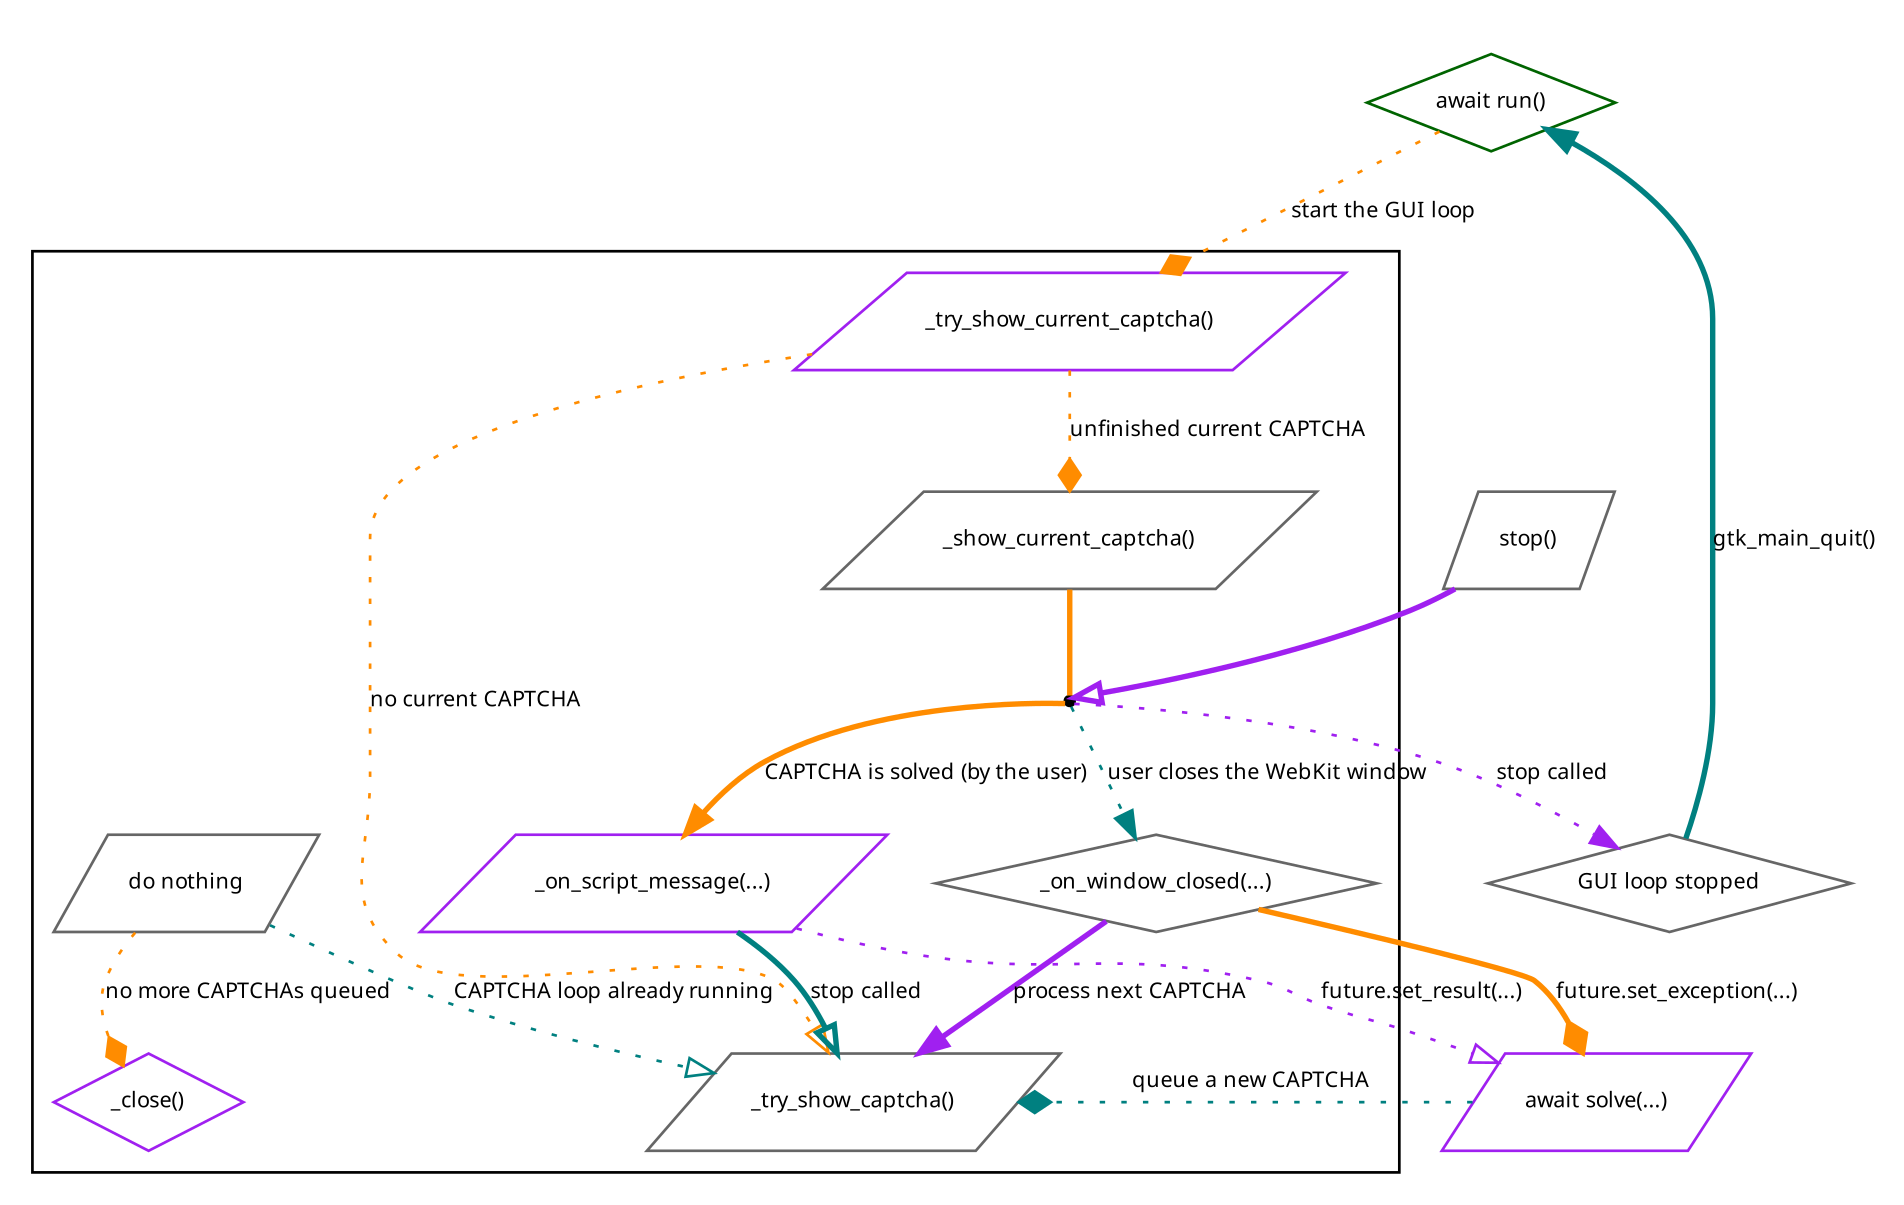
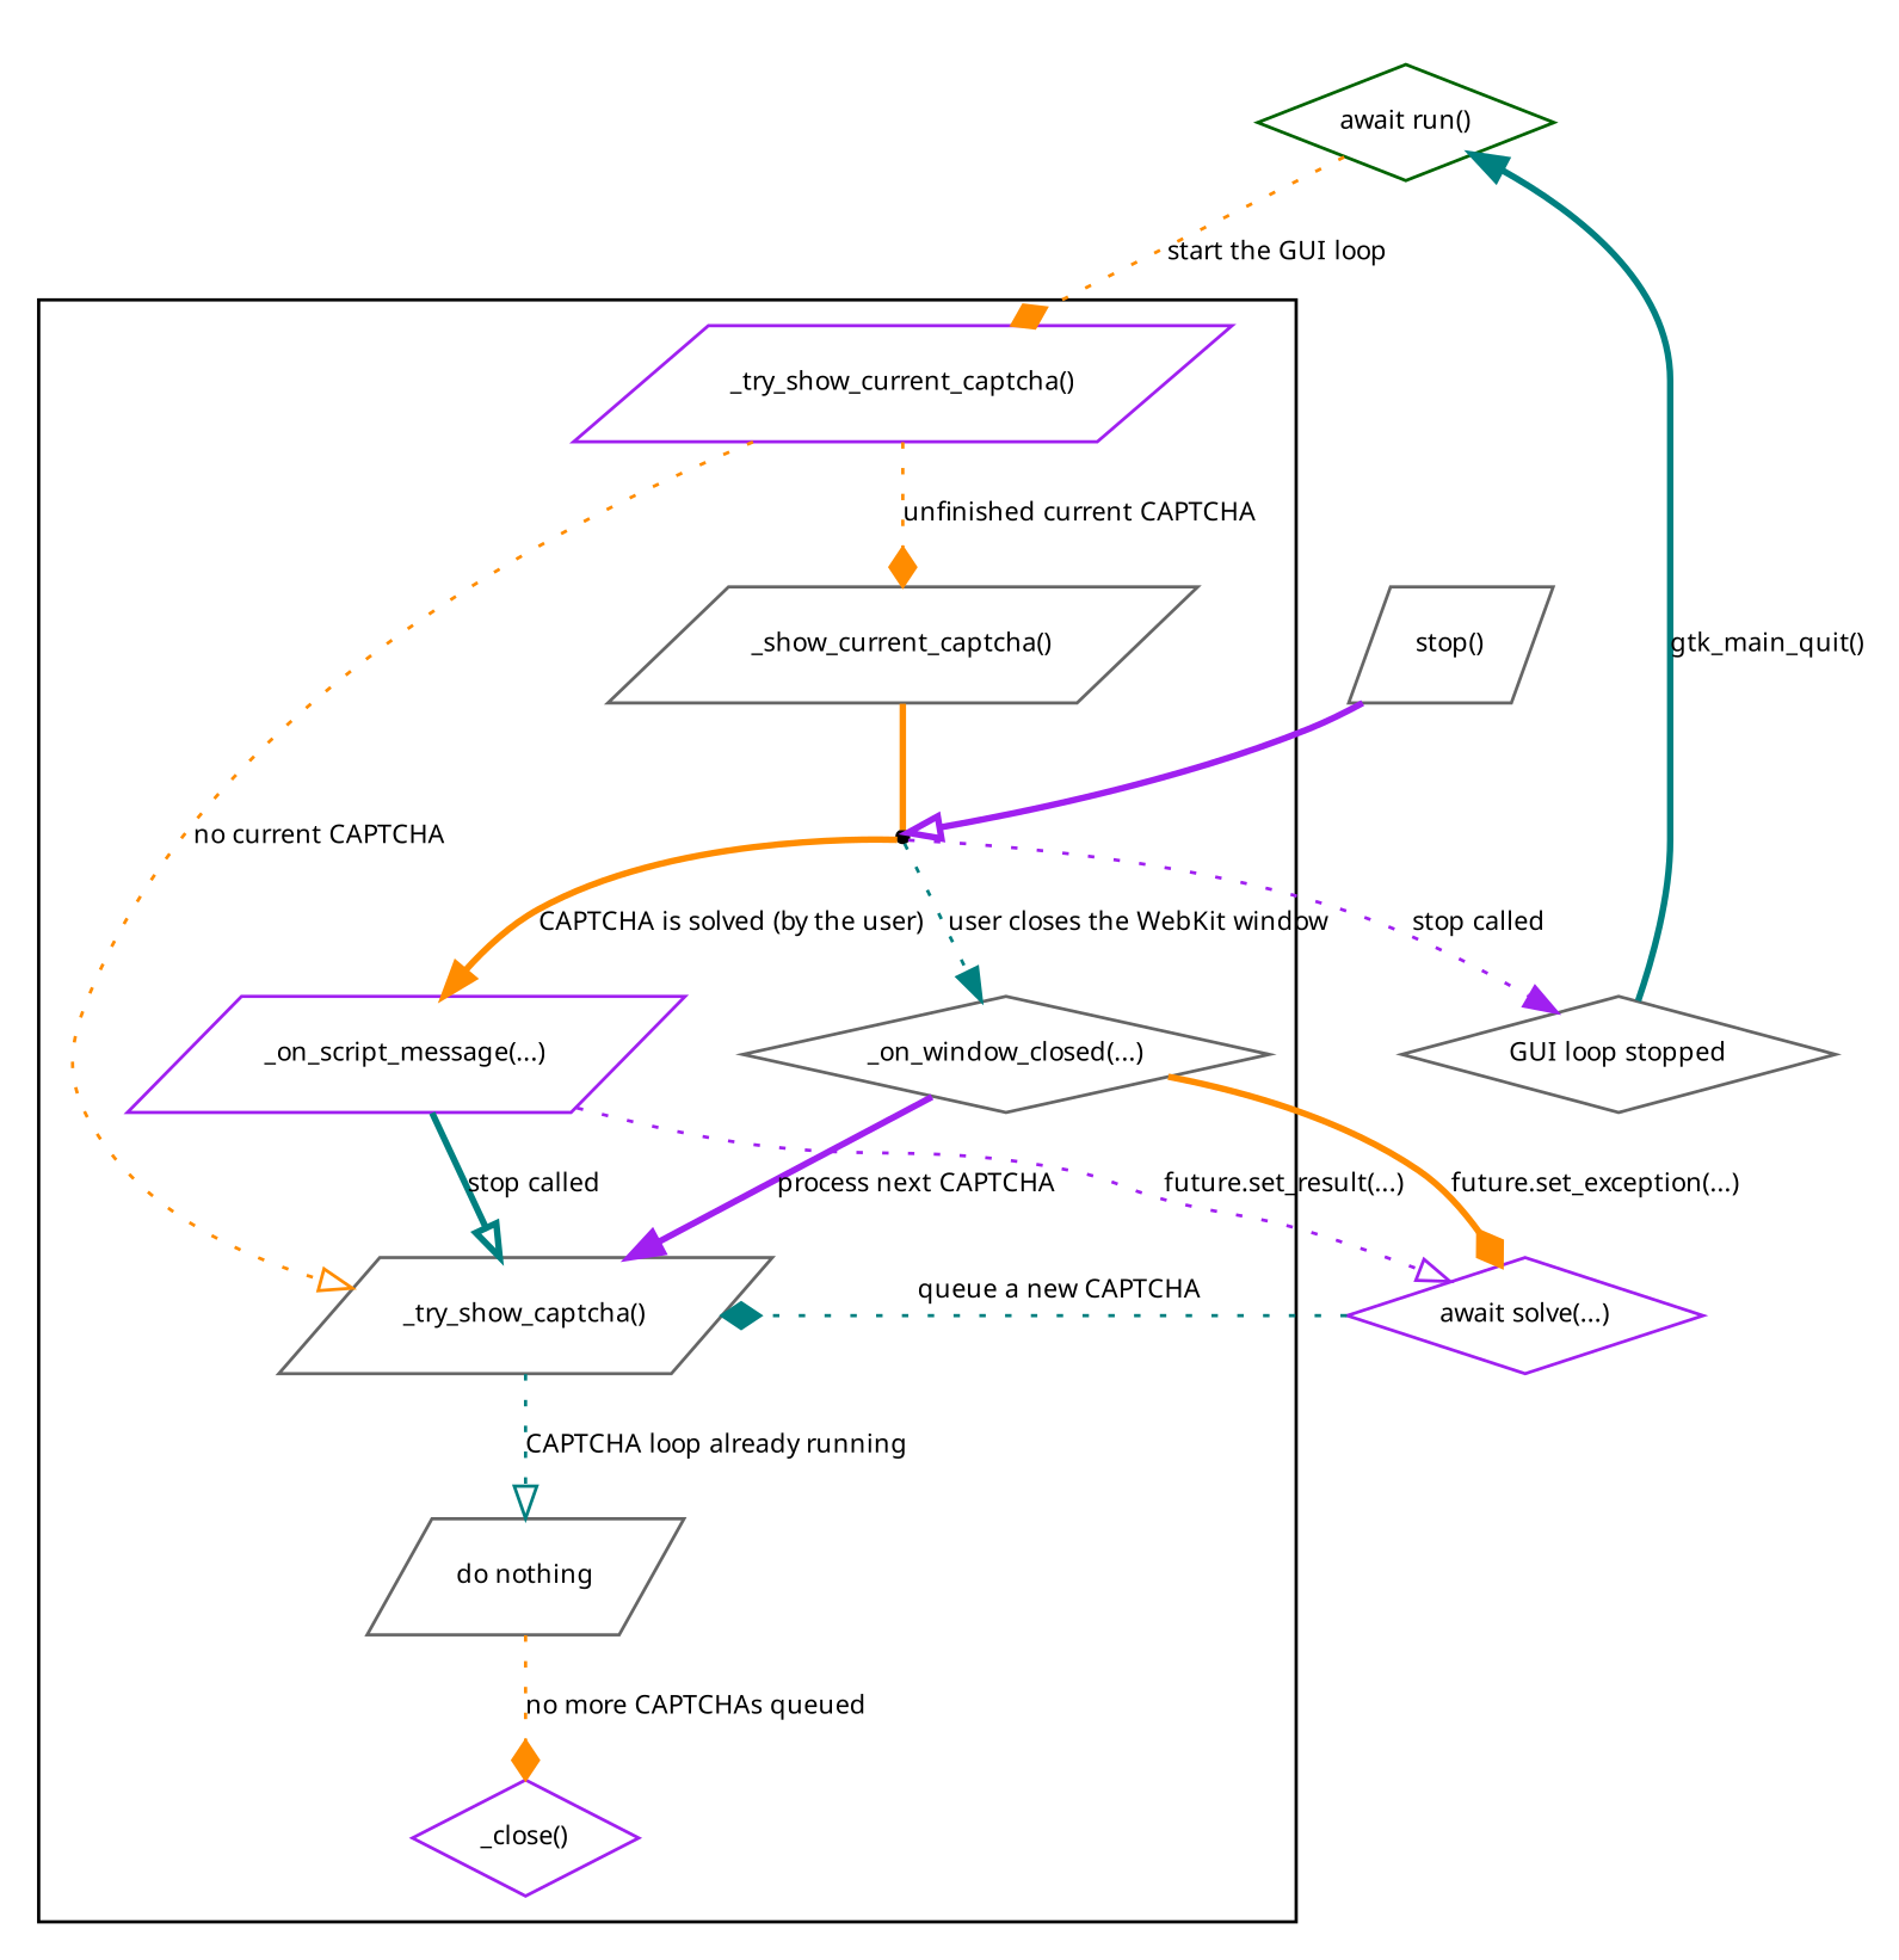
  digraph {
    fontname="sans-serif"
    fontsize=8
    rankdir=TB
    node [color=gray40 fontname="sans-serif" fontsize=8 shape=parallelogram]
    edge [arrowhead=normal color=darkorange fontname="sans-serif" fontsize=8 style=dotted]
    n1 [label="GUI loop stopped" shape=diamond]
    n2 [color=darkgreen label="await run()" shape=diamond]
-   n3 [color=purple label="await solve(...)"]
+   n3 [color=purple label="await solve(...)" shape=diamond]
    n4 [label="stop()"]
    n5 [color=purple label="_try_show_current_captcha()"]
    n6 [label="_try_show_captcha()"]
    idle [shape=point style=invisible color=""]
    n8 [label="do nothing"]
    n9 [label="_show_current_captcha()"]
    n10 [color=purple label="_close()" shape=diamond]
    n11 [label="_on_window_closed(...)" shape=diamond]
    n12 [color=purple label="_on_script_message(...)"]
    subgraph cluster_1 {
      style=invisible
      n1
    }
    subgraph cluster_2 {
      style=invisible
      n2
    }
    subgraph cluster_3 {
      style=invisible
      n3
    }
    subgraph cluster_4 {
      style=invisible
      n4
    }
    subgraph cluster_5 {
      n5
      n6
      idle
      n8
      n9
      n10
      n11
      n12
    }
    n1 -> n2 [color=teal label="gtk_main_quit()" style=bold]
    n2 -> n5 [arrowhead=diamond label="start the GUI loop"]
    n3 -> n6 [arrowhead=diamond color=teal label="queue a new CAPTCHA"]
    n4 -> idle [arrowhead=onormal color=purple style=bold]
    n5 -> n6 [arrowhead=onormal label="no current CAPTCHA"]
    n5 -> n9 [arrowhead=diamond label="unfinished current CAPTCHA"]
-   n8 -> n6 [arrowhead=onormal color=teal label="CAPTCHA loop already running"]
+   n6 -> n8 [arrowhead=onormal color=teal label="CAPTCHA loop already running"]
    idle -> n1 [color=purple label="stop called"]
    idle -> n11 [color=teal label="user closes the WebKit window"]
    idle -> n12 [label="CAPTCHA is solved (by the user)" style=bold]
    n8 -> n10 [arrowhead=diamond label="no more CAPTCHAs queued"]
    n9 -> idle [dir=none style=bold arrowhead=""]
    n11 -> n3 [arrowhead=diamond label="future.set_exception(...)" style=bold]
    n11 -> n6 [color=purple label="process next CAPTCHA" style=bold]
    n12 -> n3 [arrowhead=onormal color=purple label="future.set_result(...)"]
    n12 -> n6 [arrowhead=onormal color=teal label="stop called" style=bold]
  }
